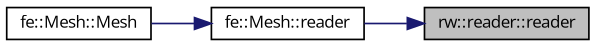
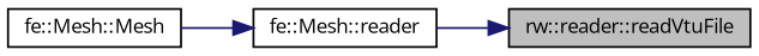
  digraph {
    fontname="Open Sans"
    rankdir=RL
    node [color=black fillcolor=white fontname="Open Sans" fontsize=10 shape=record style=filled]
    edge [color=midnightblue dir=back fontname="Open Sans" fontsize=10 labelfontname=Helvetica labelfontsize=10 style=solid]
-   n1 [fillcolor=grey75 fontcolor=black height=0.2 label="rw::reader::reader" width=0.4]
+   n1 [fillcolor=grey75 fontcolor=black height=0.2 label="rw::reader::readVtuFile" width=0.4]
    n2 [height=0.2 label="fe::Mesh::reader" width=0.4]
    n3 [height=0.2 label="fe::Mesh::Mesh" width=0.4]
    n1 -> n2
    n2 -> n3
  }
